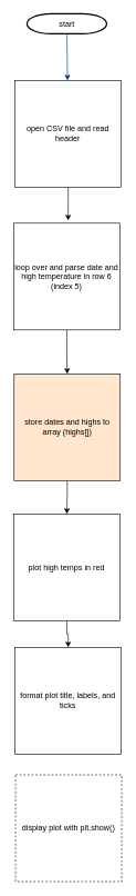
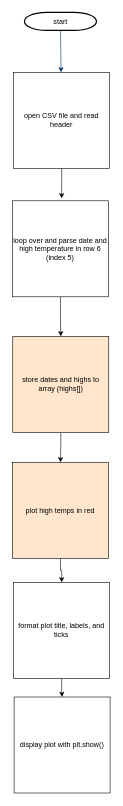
  <mxCell id="0" />
  <mxCell id="1" parent="0" />
  <mxCell id="2" value="start" style="shape=mxgraph.flowchart.terminator;strokeWidth=2;gradientColor=none;gradientDirection=north;fontStyle=0;html=1;" parent="1" vertex="1"><mxGeometry x="40.25" y="20" width="120" height="30" as="geometry" /></mxCell>
  <mxCell id="3" style="fontStyle=1;strokeColor=#003366;strokeWidth=1;html=1;" parent="1" source="2" target="5" edge="1"><mxGeometry relative="1" as="geometry"><mxPoint x="102.995" y="102.828" as="targetPoint" /></mxGeometry></mxCell>
  <mxCell id="4" style="edgeStyle=orthogonalEdgeStyle;rounded=0;orthogonalLoop=1;jettySize=auto;html=1;" edge="1" parent="1" source="5"><mxGeometry relative="1" as="geometry"><mxPoint x="102.25" y="330" as="targetPoint" /></mxGeometry></mxCell>
  <mxCell id="5" value="open CSV file and read header" style="whiteSpace=wrap;html=1;aspect=fixed;" parent="1" vertex="1"><mxGeometry x="22.25" y="120" width="160" height="160" as="geometry" /></mxCell>
  <mxCell id="6" style="edgeStyle=orthogonalEdgeStyle;rounded=0;orthogonalLoop=1;jettySize=auto;html=1;" edge="1" parent="1" source="7" target="9"><mxGeometry relative="1" as="geometry" /></mxCell>
  <mxCell id="7" value="loop over and parse date and high temperature in row 6 (index 5)" style="whiteSpace=wrap;html=1;aspect=fixed;" vertex="1" parent="1"><mxGeometry x="20.25" y="334" width="160" height="160" as="geometry" /></mxCell>
  <mxCell id="8" style="edgeStyle=orthogonalEdgeStyle;rounded=0;orthogonalLoop=1;jettySize=auto;html=1;" edge="1" parent="1" source="9" target="11"><mxGeometry relative="1" as="geometry" /></mxCell>
  <mxCell id="9" value="store dates and highs to array (highs[])" style="whiteSpace=wrap;html=1;aspect=fixed;fillColor=#ffe6cc;" vertex="1" parent="1"><mxGeometry x="20.75" y="560" width="160" height="160" as="geometry" /></mxCell>
  <mxCell id="10" style="edgeStyle=orthogonalEdgeStyle;rounded=0;orthogonalLoop=1;jettySize=auto;html=1;" edge="1" parent="1" source="11" target="13"><mxGeometry relative="1" as="geometry" /></mxCell>
- <mxCell id="11" value="plot high temps in red" style="whiteSpace=wrap;html=1;aspect=fixed;" vertex="1" parent="1"><mxGeometry x="20.25" y="770" width="160" height="160" as="geometry" /></mxCell>
+ <mxCell id="11" value="plot high temps in red" style="whiteSpace=wrap;html=1;aspect=fixed;fillColor=#ffe6cc;" vertex="1" parent="1"><mxGeometry x="20.25" y="770" width="160" height="160" as="geometry" /></mxCell>
+ <mxCell id="12" style="edgeStyle=orthogonalEdgeStyle;rounded=0;orthogonalLoop=1;jettySize=auto;html=1;" edge="1" parent="1" source="13" target="14"><mxGeometry relative="1" as="geometry" /></mxCell>
  <mxCell id="13" value="format plot title, labels, and ticks" style="whiteSpace=wrap;html=1;aspect=fixed;" vertex="1" parent="1"><mxGeometry x="22.25" y="970" width="160" height="160" as="geometry" /></mxCell>
- <mxCell id="14" value="display plot with plt.show()" style="whiteSpace=wrap;html=1;aspect=fixed;dashed=1;" vertex="1" parent="1"><mxGeometry x="23" y="1161" width="160" height="160" as="geometry" /></mxCell>
+ <mxCell id="14" value="display plot with plt.show()" style="whiteSpace=wrap;html=1;aspect=fixed;" vertex="1" parent="1"><mxGeometry x="23" y="1161" width="160" height="160" as="geometry" /></mxCell>
